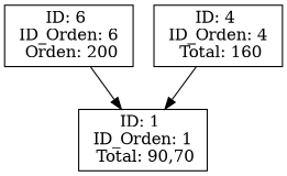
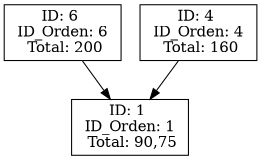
  digraph {
    rankdir=TB
    splines=true
    node [shape=record]
-   n1 [label="ID: 6 \n ID_Orden: 6 \n Orden: 200"]
-   n2 [label="ID: 1 \n ID_Orden: 1 \n Total: 90,70"]
+   n1 [label="ID: 6 \n ID_Orden: 6 \n Total: 200"]
+   n2 [label="ID: 1 \n ID_Orden: 1 \n Total: 90,75"]
    n3 [label="ID: 4 \n ID_Orden: 4 \n Total: 160"]
    n1 -> n2
    n3 -> n2
  }
